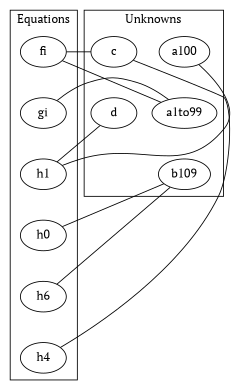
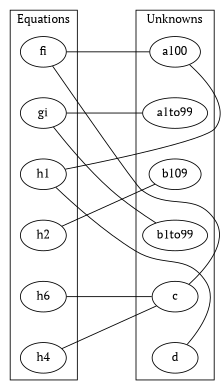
  graph {
    fontname="PT Serif"
    node [fontname="PT Serif"]
    edge [fontname="PT Serif" style=invis]
    fi
    gi
    h1
-   h2 [label=h0]
+   h2
    n5 [label=h6]
    h4
    a100
    a1to99
    n9 [label=b109]
+   b1to99
    c
    d
    subgraph cluster_1 {
      label=Equations
      fi
      gi
      h1
      h2
      n5
      h4
    }
    subgraph cluster_2 {
      label=Unknowns
      a100
      a1to99
      n9
+     b1to99
      c
      d
    }
    fi -- gi
    fi -- c [constraint=false style=""]
    gi -- h1
+   gi -- b1to99 [constraint=false style=""]
    h1 -- h2
    h1 -- a100 [constraint=false style=""]
    h1 -- d [constraint=false style=""]
    h2 -- n5
    h2 -- n9 [constraint=false style=""]
    n5 -- h4
-   n5 -- n9 [constraint=false style=""]
+   n5 -- c [constraint=false style=""]
    a100 -- a1to99
-   a1to99 -- fi [constraint=false style=""]
+   a100 -- fi [constraint=false style=""]
    a1to99 -- gi [constraint=false style=""]
    a1to99 -- n9
+   n9 -- b1to99
+   b1to99 -- c
    c -- h4 [constraint=false style=""]
    c -- d
  }
